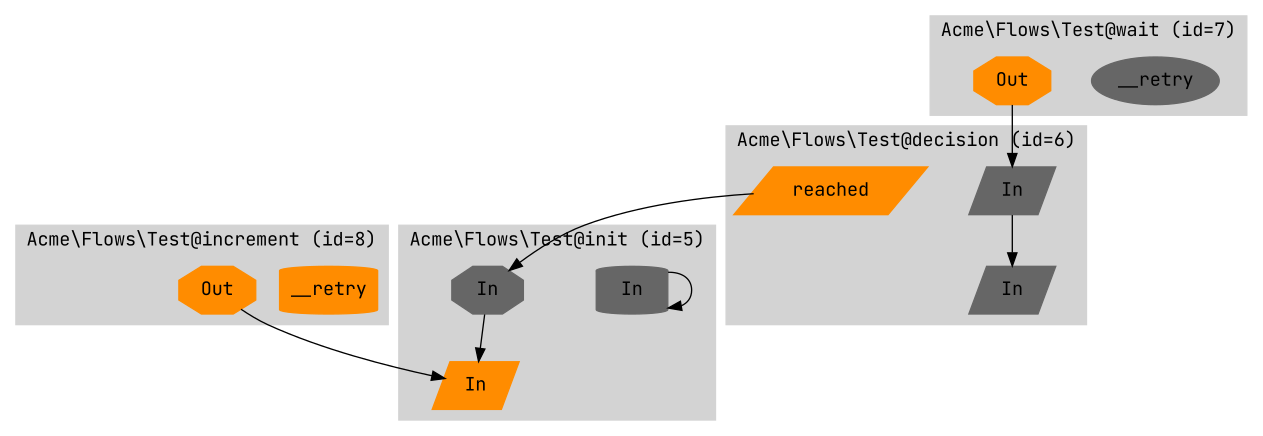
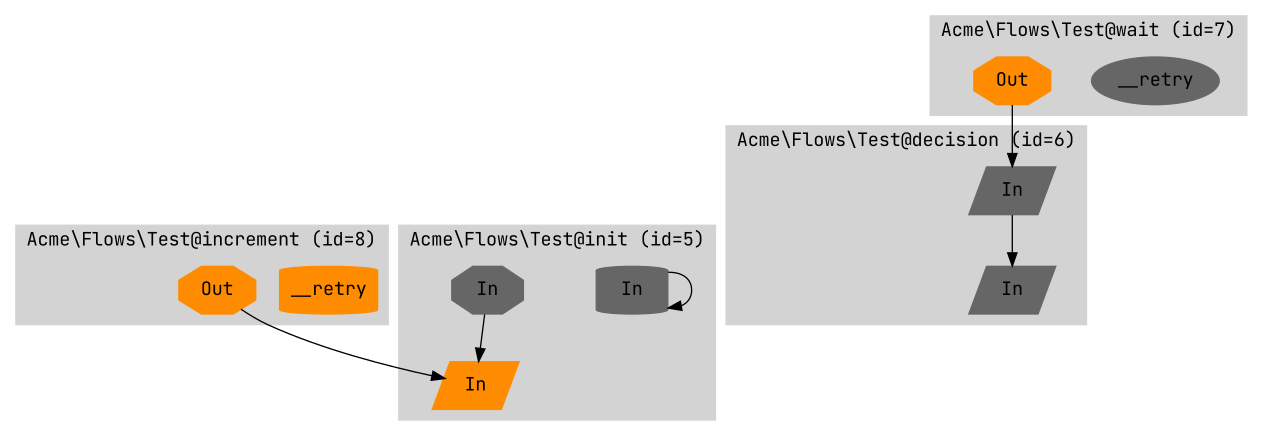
  digraph {
    fontname="JetBrains Mono"
    node [color=gray40 shape=parallelogram style=filled fontname="JetBrains Mono"]
    edge [fontname="JetBrains Mono"]
    n1 [label=In shape=cylinder]
    n2 [color=darkorange label=In]
    n3 [label=In shape=octagon]
    n4 [label=In]
    n5 [label=In]
-   n6 [color=darkorange label=reached]
    n7 [label=__retry shape=ellipse]
    n8 [color=darkorange label=Out shape=octagon]
    n9 [color=darkorange label=__retry shape=cylinder]
    n10 [color=darkorange label=Out shape=octagon]
    subgraph cluster_1 {
      color=lightgrey
      label="Acme\\Flows\\Test@init (id=5)"
      style=filled
      n1
      n2
      n3
    }
    subgraph cluster_2 {
      color=lightgrey
      label="Geomagilles\\FlowGraph\\Components\\Begin\\Begin (id=4)"
      style=filled
    }
    subgraph cluster_3 {
      color=lightgrey
      label="Acme\\Flows\\Test@decision (id=6)"
      style=filled
      n4
      n5
-     n6
    }
    subgraph cluster_4 {
      color=lightgrey
      label="Acme\\Flows\\Test@wait (id=7)"
      style=filled
      n7
      n8
    }
    subgraph cluster_5 {
      color=lightgrey
      label="Acme\\Flows\\Test@increment (id=8)"
      style=filled
      n9
      n10
    }
    subgraph cluster_6 {
      color=lightgrey
      label="Geomagilles\\FlowGraph\\Components\\End\\End (id=9)"
      style=filled
    }
    n1 -> n1
    n3 -> n2
    n5 -> n4
-   n6 -> n3
    n8 -> n5
    n10 -> n2
  }
